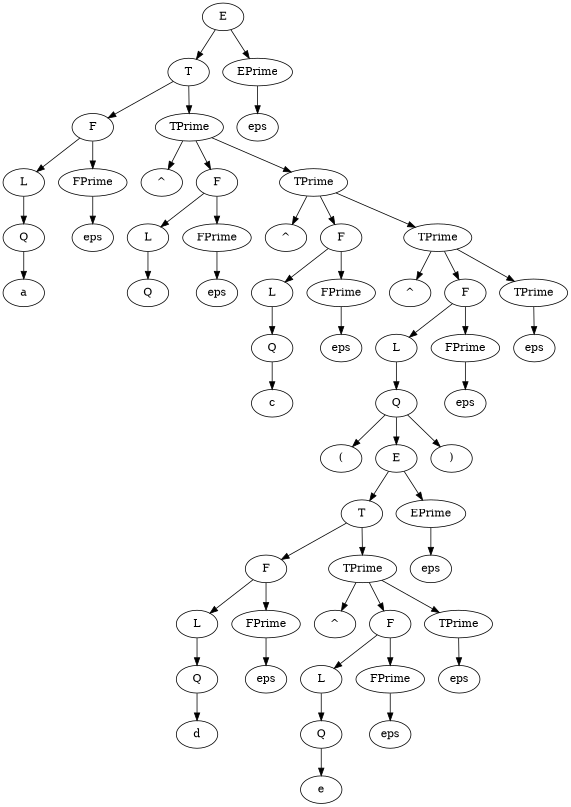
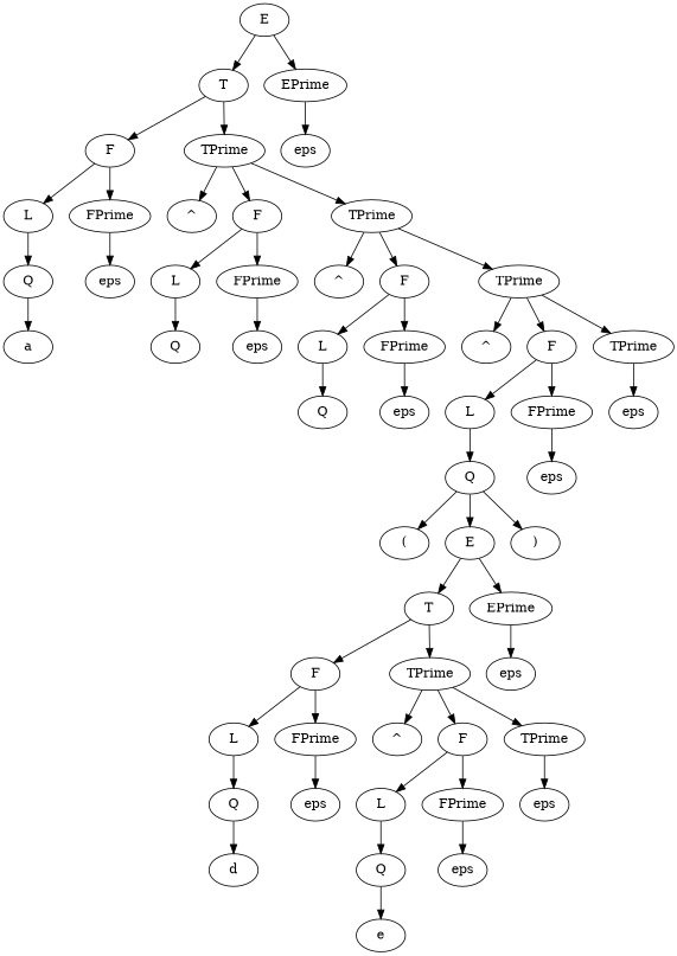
  digraph {
    n1 [label=E]
    n2 [label=T]
    n3 [label=EPrime]
    n4 [label=F]
    n5 [label=TPrime]
    n6 [label=eps]
    n7 [label=L]
    n8 [label=FPrime]
    n9 [label="^"]
    n10 [label=F]
    n11 [label=TPrime]
    n12 [label=Q]
    n13 [label=eps]
    n14 [label=a]
    n15 [label=L]
    n16 [label=FPrime]
    n17 [label="^"]
    n18 [label=F]
    n19 [label=TPrime]
    n20 [label=Q]
    n21 [label=eps]
    n22 [label=L]
    n23 [label=FPrime]
    n24 [label="^"]
    n25 [label=F]
    n26 [label=TPrime]
    n27 [label=Q]
    n28 [label=eps]
-   n29 [label=c]
    n30 [label=L]
    n31 [label=FPrime]
    n32 [label=eps]
    n33 [label=Q]
    n34 [label=eps]
    n35 [label="("]
    n36 [label=E]
    n37 [label=")"]
    n38 [label=T]
    n39 [label=EPrime]
    n40 [label=F]
    n41 [label=TPrime]
    n42 [label=eps]
    n43 [label=L]
    n44 [label=FPrime]
    n45 [label="^"]
    n46 [label=F]
    n47 [label=TPrime]
    n48 [label=Q]
    n49 [label=eps]
    n50 [label=d]
    n51 [label=L]
    n52 [label=FPrime]
    n53 [label=eps]
    n54 [label=Q]
    n55 [label=eps]
    n56 [label=e]
    n1 -> n2
    n1 -> n3
    n2 -> n4
    n2 -> n5
    n3 -> n6
    n4 -> n7
    n4 -> n8
    n5 -> n9
    n5 -> n10
    n5 -> n11
    n7 -> n12
    n8 -> n13
    n10 -> n15
    n10 -> n16
    n11 -> n17
    n11 -> n18
    n11 -> n19
    n12 -> n14
    n15 -> n20
    n16 -> n21
    n18 -> n22
    n18 -> n23
    n19 -> n24
    n19 -> n25
    n19 -> n26
    n22 -> n27
    n23 -> n28
    n25 -> n30
    n25 -> n31
    n26 -> n32
-   n27 -> n29
    n30 -> n33
    n31 -> n34
    n33 -> n35
    n33 -> n36
    n33 -> n37
    n36 -> n38
    n36 -> n39
    n38 -> n40
    n38 -> n41
    n39 -> n42
    n40 -> n43
    n40 -> n44
    n41 -> n45
    n41 -> n46
    n41 -> n47
    n43 -> n48
    n44 -> n49
    n46 -> n51
    n46 -> n52
    n47 -> n53
    n48 -> n50
    n51 -> n54
    n52 -> n55
    n54 -> n56
  }
